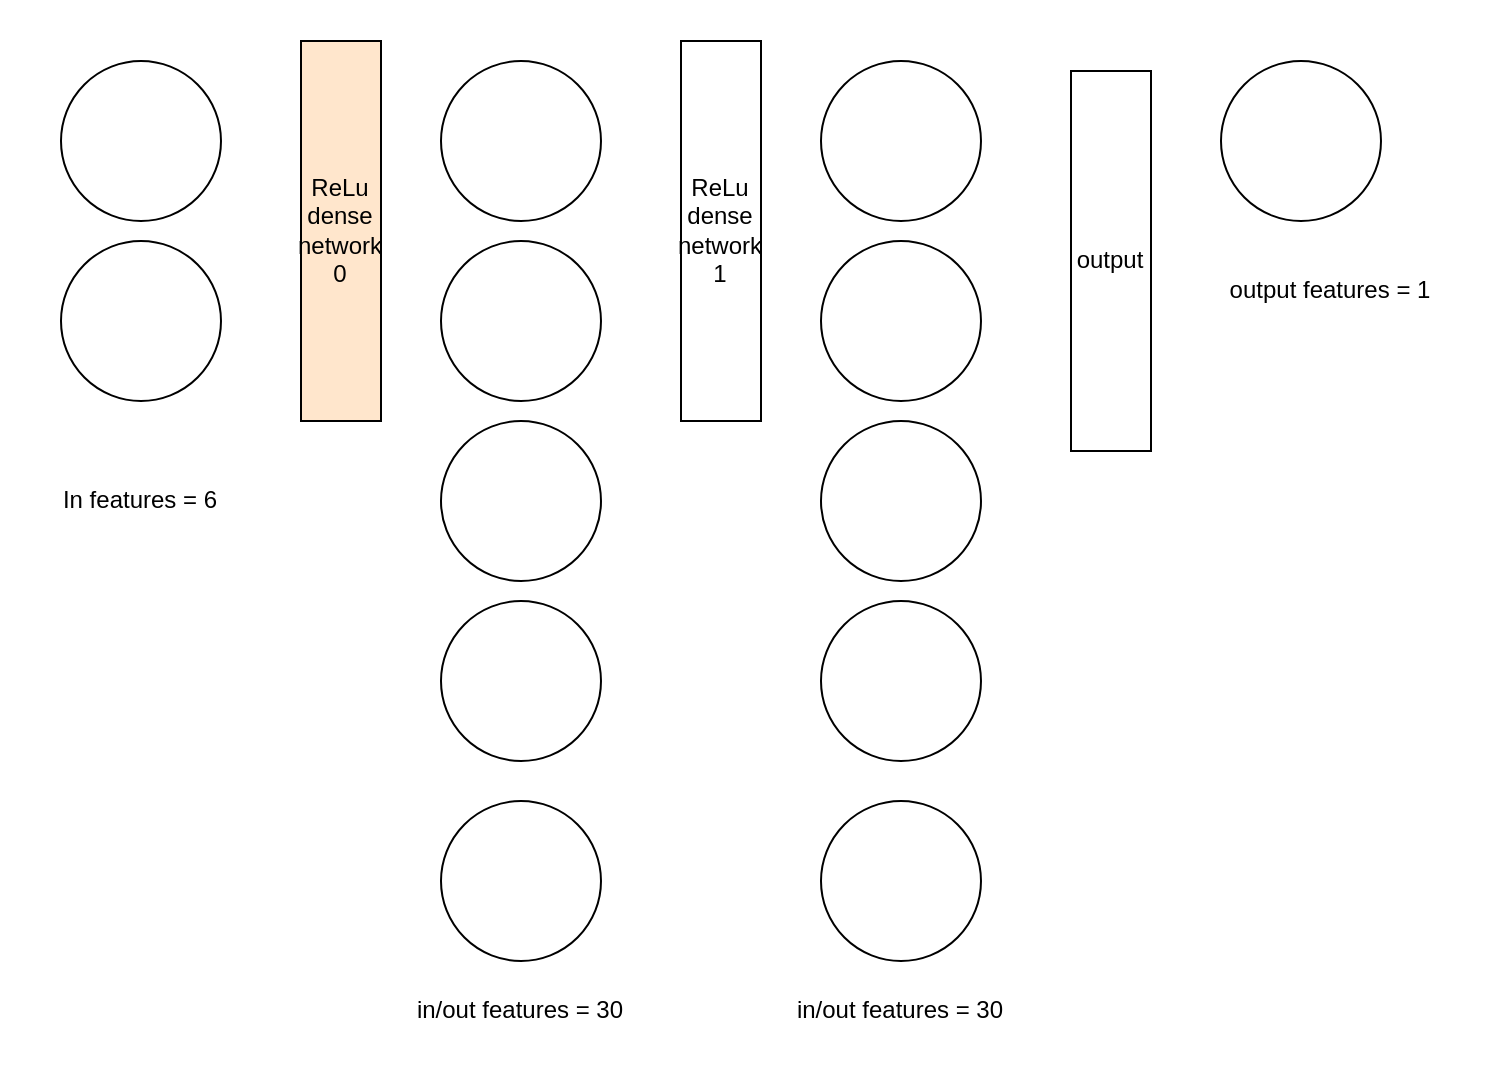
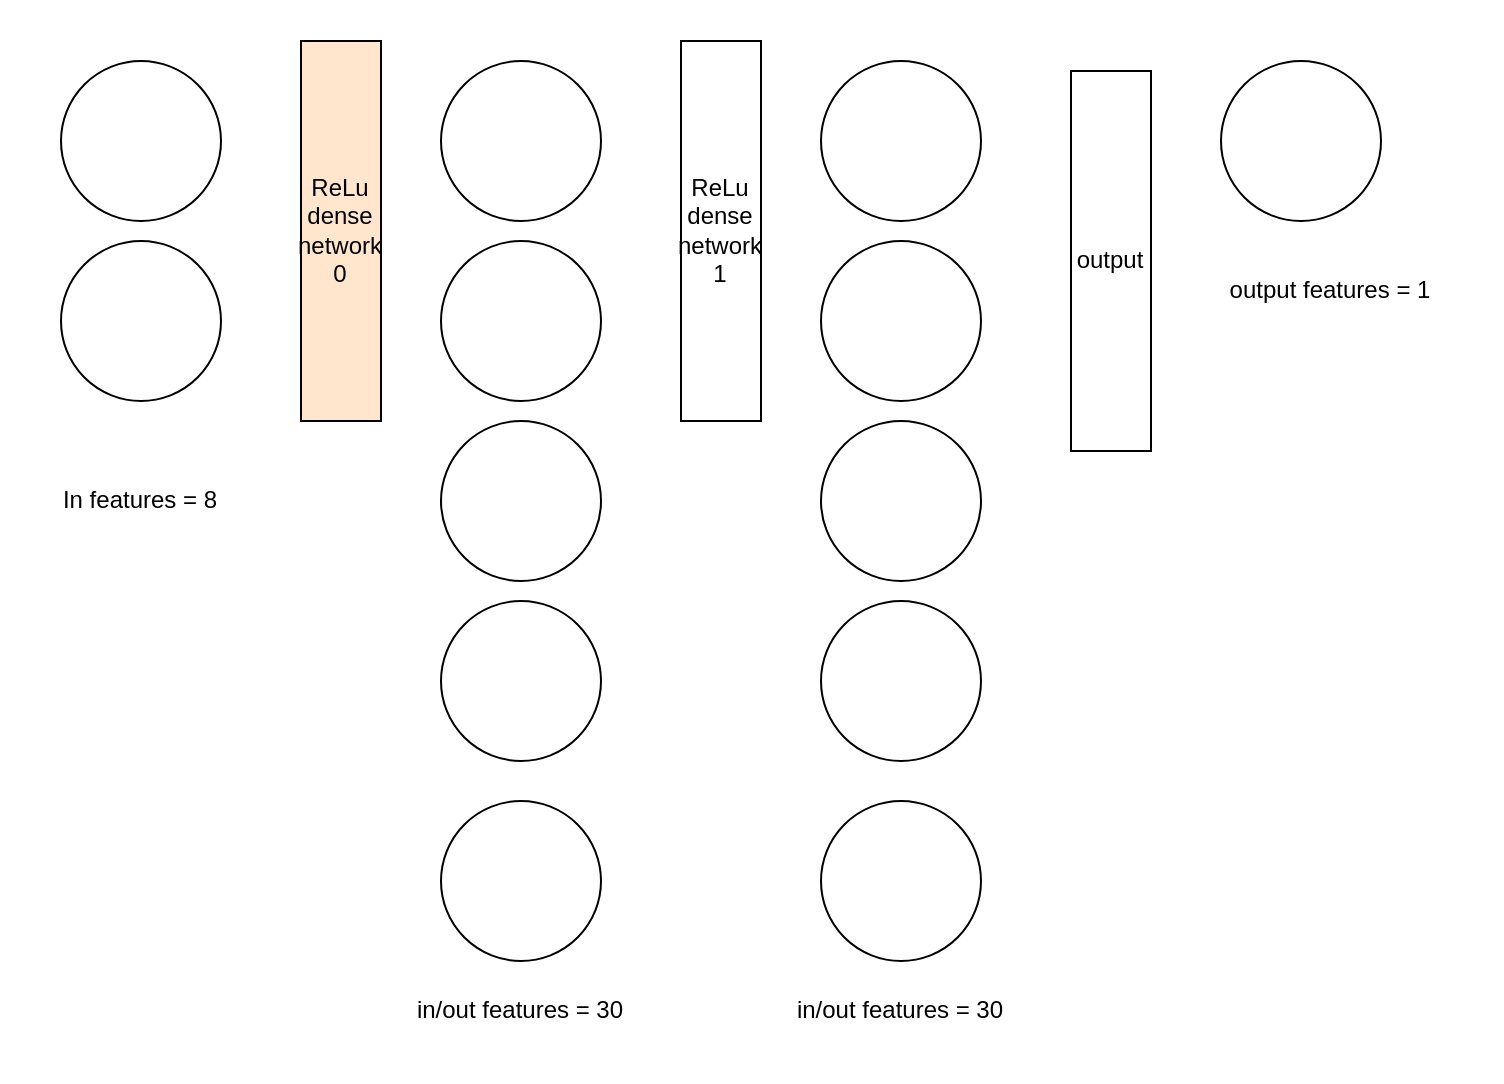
  <mxCell id="0" />
  <mxCell id="1" parent="0" />
  <mxCell id="2" value="" style="ellipse;whiteSpace=wrap;html=1;aspect=fixed;" vertex="1" parent="1"><mxGeometry x="30" y="30" width="80" height="80" as="geometry" /></mxCell>
  <mxCell id="3" value="ReLu&lt;br&gt;dense network 0" style="rounded=0;whiteSpace=wrap;html=1;fillColor=#ffe6cc;" vertex="1" parent="1"><mxGeometry x="150" y="20" width="40" height="190" as="geometry" /></mxCell>
  <mxCell id="4" value="" style="ellipse;whiteSpace=wrap;html=1;aspect=fixed;" vertex="1" parent="1"><mxGeometry x="220" y="30" width="80" height="80" as="geometry" /></mxCell>
  <mxCell id="5" value="" style="ellipse;whiteSpace=wrap;html=1;aspect=fixed;" vertex="1" parent="1"><mxGeometry x="220" y="120" width="80" height="80" as="geometry" /></mxCell>
  <mxCell id="6" value="ReLu&lt;br&gt;dense network 1" style="rounded=0;whiteSpace=wrap;html=1;" vertex="1" parent="1"><mxGeometry x="340" y="20" width="40" height="190" as="geometry" /></mxCell>
  <mxCell id="7" value="" style="ellipse;whiteSpace=wrap;html=1;aspect=fixed;" vertex="1" parent="1"><mxGeometry x="410" y="30" width="80" height="80" as="geometry" /></mxCell>
  <mxCell id="8" value="" style="ellipse;whiteSpace=wrap;html=1;aspect=fixed;" vertex="1" parent="1"><mxGeometry x="410" y="120" width="80" height="80" as="geometry" /></mxCell>
  <mxCell id="9" value="output" style="rounded=0;whiteSpace=wrap;html=1;" vertex="1" parent="1"><mxGeometry x="535" y="35" width="40" height="190" as="geometry" /></mxCell>
  <mxCell id="10" value="" style="ellipse;whiteSpace=wrap;html=1;aspect=fixed;" vertex="1" parent="1"><mxGeometry x="220" y="210" width="80" height="80" as="geometry" /></mxCell>
  <mxCell id="11" value="" style="ellipse;whiteSpace=wrap;html=1;aspect=fixed;" vertex="1" parent="1"><mxGeometry x="220" y="300" width="80" height="80" as="geometry" /></mxCell>
  <mxCell id="12" value="" style="ellipse;whiteSpace=wrap;html=1;aspect=fixed;" vertex="1" parent="1"><mxGeometry x="410" y="210" width="80" height="80" as="geometry" /></mxCell>
  <mxCell id="13" value="" style="ellipse;whiteSpace=wrap;html=1;aspect=fixed;" vertex="1" parent="1"><mxGeometry x="410" y="300" width="80" height="80" as="geometry" /></mxCell>
  <mxCell id="14" value="" style="ellipse;whiteSpace=wrap;html=1;aspect=fixed;" vertex="1" parent="1"><mxGeometry x="220" y="400" width="80" height="80" as="geometry" /></mxCell>
  <mxCell id="15" value="" style="ellipse;whiteSpace=wrap;html=1;aspect=fixed;" vertex="1" parent="1"><mxGeometry x="410" y="400" width="80" height="80" as="geometry" /></mxCell>
  <mxCell id="16" value="" style="ellipse;whiteSpace=wrap;html=1;aspect=fixed;" vertex="1" parent="1"><mxGeometry x="30" y="120" width="80" height="80" as="geometry" /></mxCell>
  <mxCell id="17" value="" style="ellipse;whiteSpace=wrap;html=1;aspect=fixed;" vertex="1" parent="1"><mxGeometry x="610" y="30" width="80" height="80" as="geometry" /></mxCell>
- <mxCell id="18" value="In features = 6" style="text;html=1;strokeColor=none;fillColor=none;align=center;verticalAlign=middle;whiteSpace=wrap;rounded=0;" vertex="1" parent="1"><mxGeometry x="20" y="235" width="100" height="30" as="geometry" /></mxCell>
+ <mxCell id="18" value="In features = 8" style="text;html=1;strokeColor=none;fillColor=none;align=center;verticalAlign=middle;whiteSpace=wrap;rounded=0;" vertex="1" parent="1"><mxGeometry x="20" y="235" width="100" height="30" as="geometry" /></mxCell>
  <mxCell id="19" value="in/out features = 30" style="text;html=1;strokeColor=none;fillColor=none;align=center;verticalAlign=middle;whiteSpace=wrap;rounded=0;" vertex="1" parent="1"><mxGeometry x="190" y="490" width="140" height="30" as="geometry" /></mxCell>
  <mxCell id="20" value="output features = 1" style="text;html=1;strokeColor=none;fillColor=none;align=center;verticalAlign=middle;whiteSpace=wrap;rounded=0;" vertex="1" parent="1"><mxGeometry x="600" y="130" width="130" height="30" as="geometry" /></mxCell>
  <mxCell id="21" value="in/out features = 30" style="text;html=1;strokeColor=none;fillColor=none;align=center;verticalAlign=middle;whiteSpace=wrap;rounded=0;" vertex="1" parent="1"><mxGeometry x="380" y="490" width="140" height="30" as="geometry" /></mxCell>
